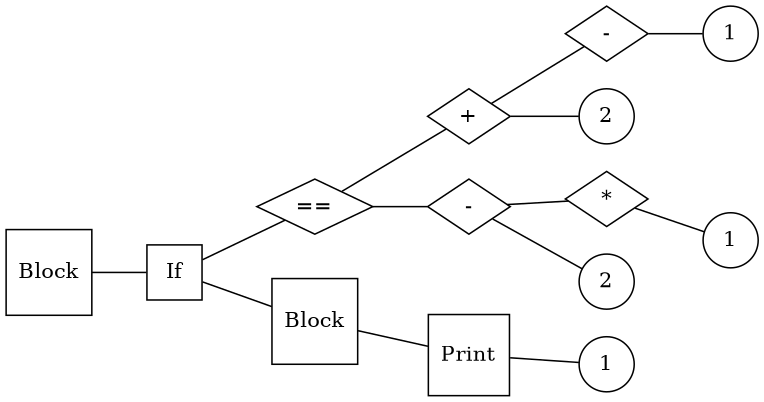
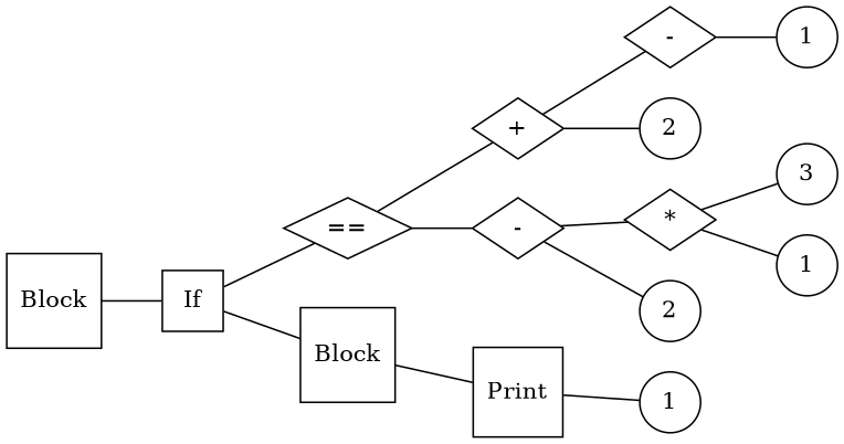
  graph {
    rankdir=LR
    node [shape=circle]
    n1 [label=Block shape=square]
    n2 [label=If shape=square]
    n3 [label="==" shape=diamond]
    n4 [label=Block shape=square]
    n5 [label="+" shape=diamond]
    n6 [label="-" shape=diamond]
    n7 [label="-" shape=diamond]
    n8 [label=2]
    n9 [label=1]
    n10 [label="*" shape=diamond]
    n11 [label=2]
+   n12 [label=3]
    n13 [label=1]
    n14 [label=Print shape=square]
    n15 [label=1]
    n1 -- n2
    n2 -- n3
    n2 -- n4
    n3 -- n5
    n3 -- n6
    n4 -- n14
    n5 -- n7
    n5 -- n8
    n6 -- n10
    n6 -- n11
    n7 -- n9
+   n10 -- n12
    n10 -- n13
    n14 -- n15
  }
